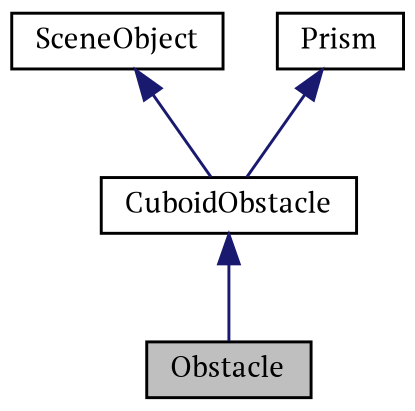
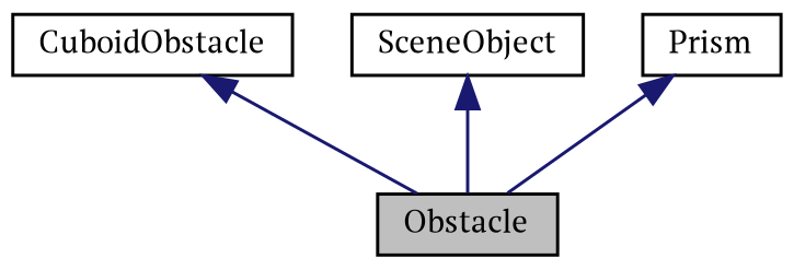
  digraph {
    fontname="PT Serif"
    node [color=black fillcolor=white fontname="PT Serif" fontsize=10 shape=record style=filled]
    edge [color=midnightblue dir=back fontname="PT Serif" fontsize=10 labelfontname=Helvetica labelfontsize=10 style=solid]
    n1 [fillcolor=grey75 fontcolor=black height=0.2 label=Obstacle width=0.4]
    n2 [height=0.2 label=CuboidObstacle width=0.4]
    n3 [height=0.2 label=SceneObject width=0.4]
    n4 [height=0.2 label=Prism width=0.4]
    n2 -> n1
-   n3 -> n2
-   n4 -> n2
+   n3 -> n1
+   n4 -> n1
  }
